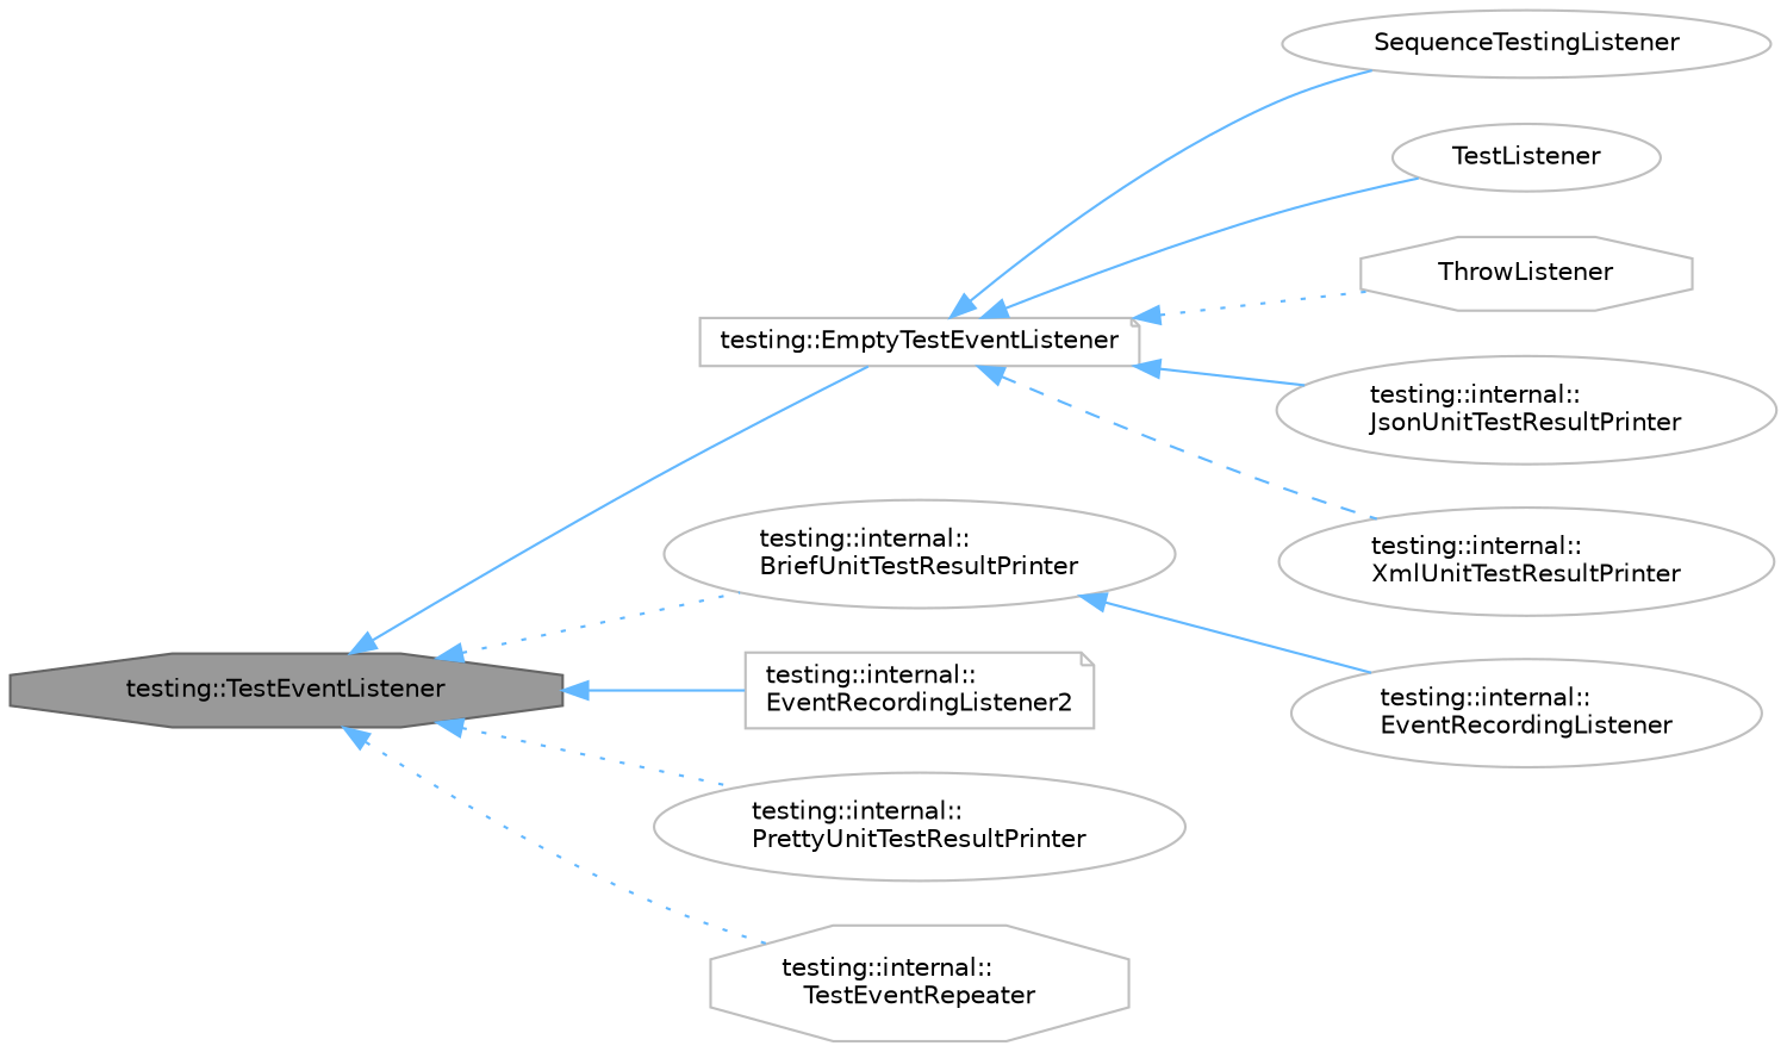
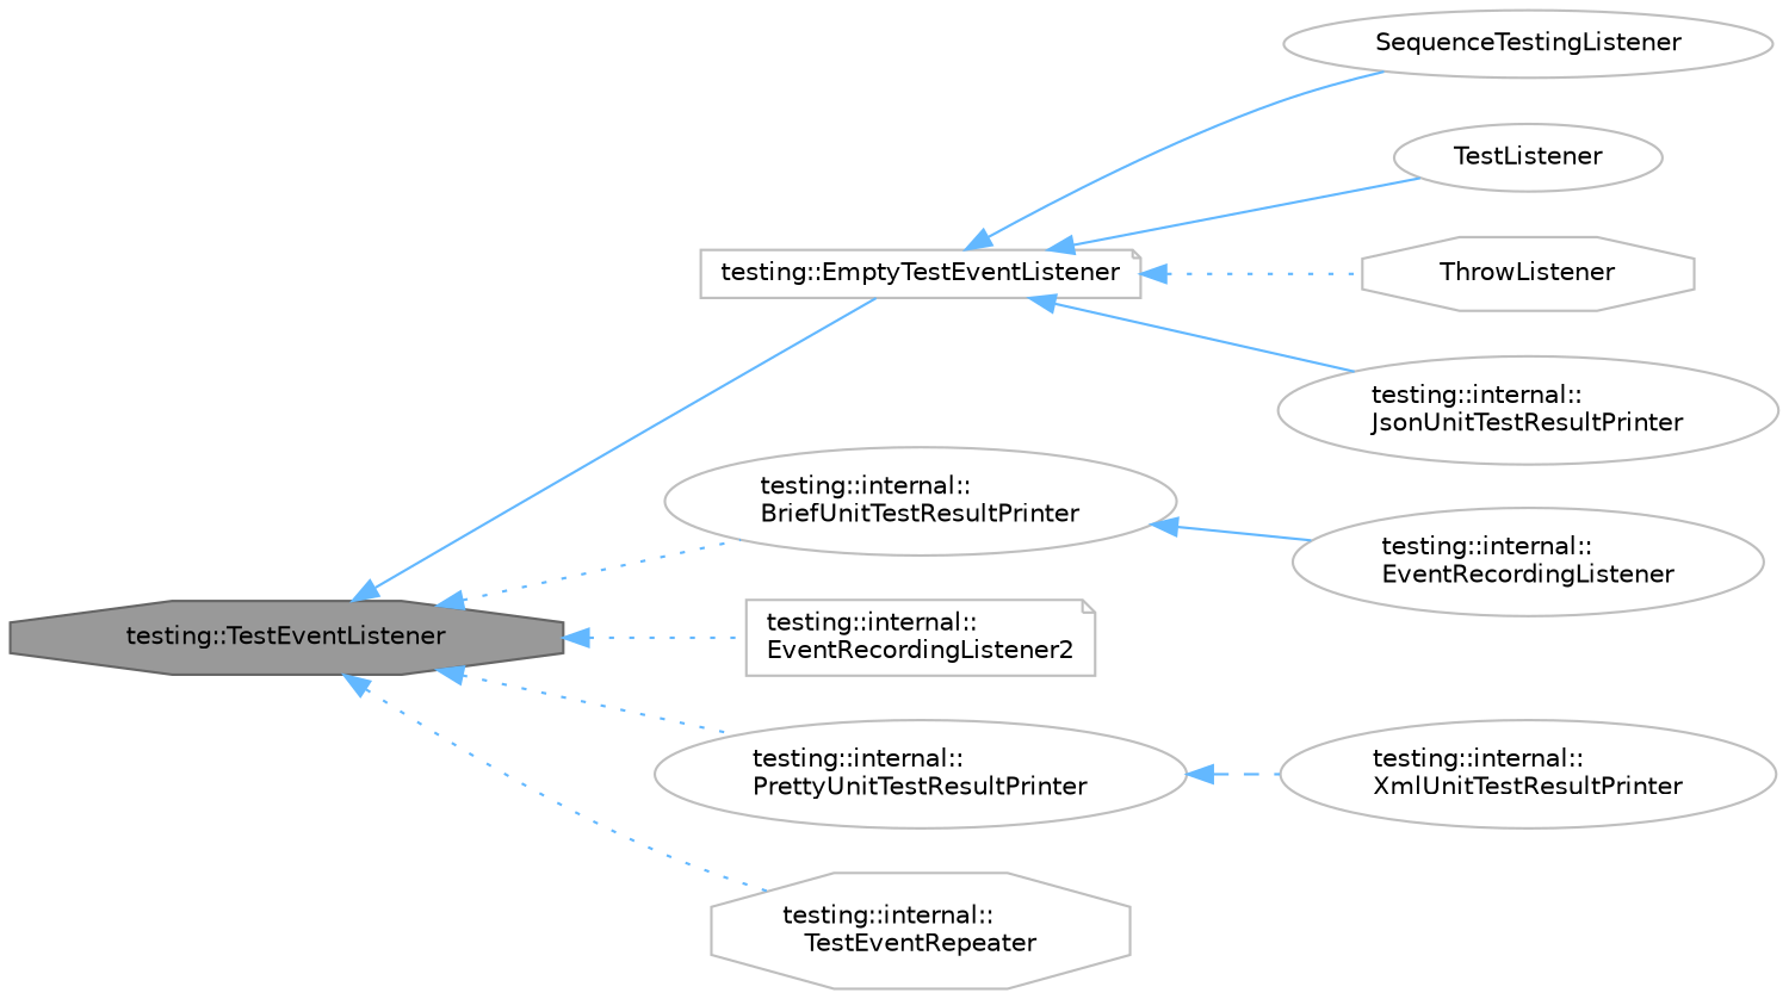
  digraph {
    fontname="DejaVu Sans"
    rankdir=LR
    node [color=grey75 fillcolor=white fontname="DejaVu Sans" fontsize=10 shape=ellipse style=filled]
    edge [color=steelblue1 dir=back fontname="DejaVu Sans" fontsize=10 labelfontname=Helvetica labelfontsize=10 style=solid]
    n1 [color=gray40 fillcolor=grey60 fontcolor=black height=0.2 label="testing::TestEventListener" shape=octagon width=0.4]
    n2 [height=0.2 label="testing::EmptyTestEventListener" shape=note width=0.4]
    n3 [height=0.2 label="testing::internal::\lBriefUnitTestResultPrinter" width=0.4]
    n4 [height=0.2 label="testing::internal::\lEventRecordingListener2" shape=note width=0.4]
    n5 [height=0.2 label="testing::internal::\lPrettyUnitTestResultPrinter" width=0.4]
    n6 [height=0.2 label="testing::internal::\lTestEventRepeater" shape=octagon width=0.4]
    n7 [height=0.2 label=SequenceTestingListener width=0.4]
    n8 [height=0.2 label=TestListener width=0.4]
    n9 [height=0.2 label=ThrowListener shape=octagon width=0.4]
    n10 [height=0.2 label="testing::internal::\lJsonUnitTestResultPrinter" width=0.4]
    n11 [height=0.2 label="testing::internal::\lXmlUnitTestResultPrinter" width=0.4]
    n12 [height=0.2 label="testing::internal::\lEventRecordingListener" width=0.4]
    n1 -> n2
    n1 -> n3 [style=dotted]
-   n1 -> n4
+   n1 -> n4 [style=dotted]
    n1 -> n5 [style=dotted]
    n1 -> n6 [style=dotted]
    n2 -> n7
    n2 -> n8
    n2 -> n9 [style=dotted]
    n2 -> n10
-   n2 -> n11 [style=dashed]
+   n5 -> n11 [style=dashed]
    n3 -> n12
  }
